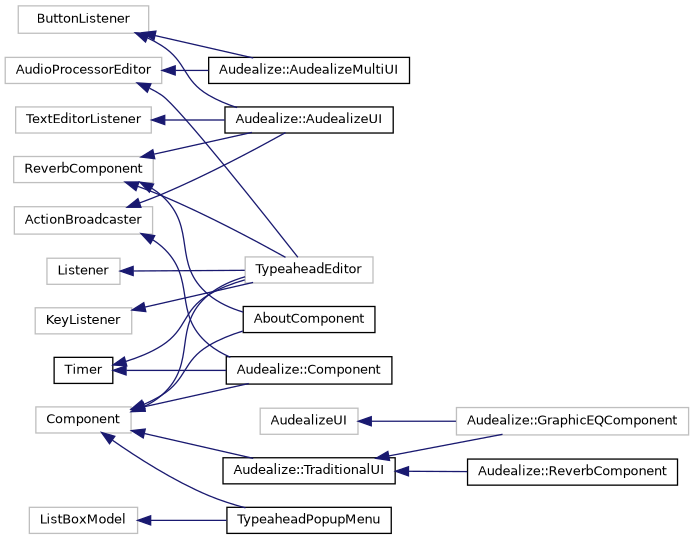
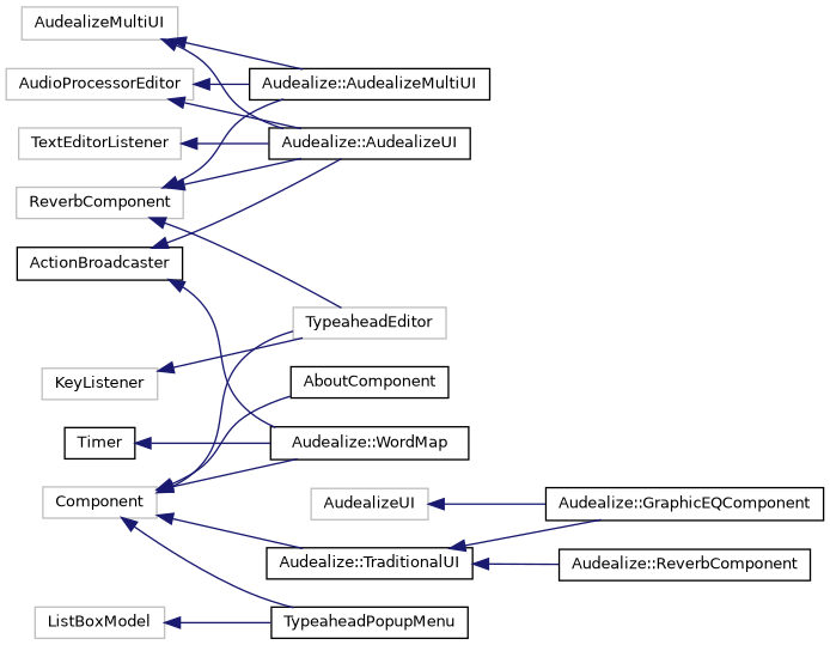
  digraph {
    rankdir=LR
    node [color=grey75 fillcolor=white fontname=Helvetica fontsize=10 shape=record style=filled]
    edge [color=midnightblue dir=back fontname=Helvetica fontsize=10 labelfontname=Helvetica labelfontsize=10 style=solid]
-   n1 [height=0.2 label=ActionBroadcaster width=0.4]
+   n1 [color=black height=0.2 label=ActionBroadcaster width=0.4]
    n2 [color=black height=0.2 label="Audealize::AudealizeUI" width=0.4]
-   n3 [color=black height=0.2 label="Audealize::Component" width=0.4]
+   n3 [color=black height=0.2 label="Audealize::WordMap" width=0.4]
    n4 [height=0.2 label=ReverbComponent width=0.4]
    n5 [color=black height=0.2 label="Audealize::AudealizeMultiUI" width=0.4]
    n6 [height=0.2 label=TypeaheadEditor width=0.4]
    n7 [height=0.2 label=AudioProcessorEditor width=0.4]
-   n8 [height=0.2 label=ButtonListener width=0.4]
+   n8 [height=0.2 label=AudealizeMultiUI width=0.4]
    n9 [color=black height=0.2 label=AboutComponent width=0.4]
    n10 [height=0.2 label=Component width=0.4]
    n11 [color=black height=0.2 label="Audealize::TraditionalUI" width=0.4]
    n12 [color=black height=0.2 label=TypeaheadPopupMenu width=0.4]
-   n13 [height=0.2 label="Audealize::GraphicEQComponent" width=0.4]
+   n13 [color=black height=0.2 label="Audealize::GraphicEQComponent" width=0.4]
    n14 [color=black height=0.2 label="Audealize::ReverbComponent" width=0.4]
    n15 [height=0.2 label=KeyListener width=0.4]
    n16 [height=0.2 label=ListBoxModel width=0.4]
-   n17 [height=0.2 label=Listener width=0.4]
    n18 [height=0.2 label=AudealizeUI width=0.4]
    n19 [height=0.2 label=TextEditorListener width=0.4]
    n20 [color=black height=0.2 label=Timer width=0.4]
    n1 -> n2
    n1 -> n3
    n4 -> n2
-   n4 -> n9
+   n4 -> n5
    n4 -> n6
-   n7 -> n6
+   n7 -> n2
    n7 -> n5
    n8 -> n2
    n8 -> n5
    n10 -> n3
    n10 -> n6
    n10 -> n9
    n10 -> n11
    n10 -> n12
    n11 -> n13
    n11 -> n14
    n15 -> n6
    n16 -> n12
-   n17 -> n6
    n18 -> n13
    n19 -> n2
    n20 -> n3
-   n20 -> n6
  }
